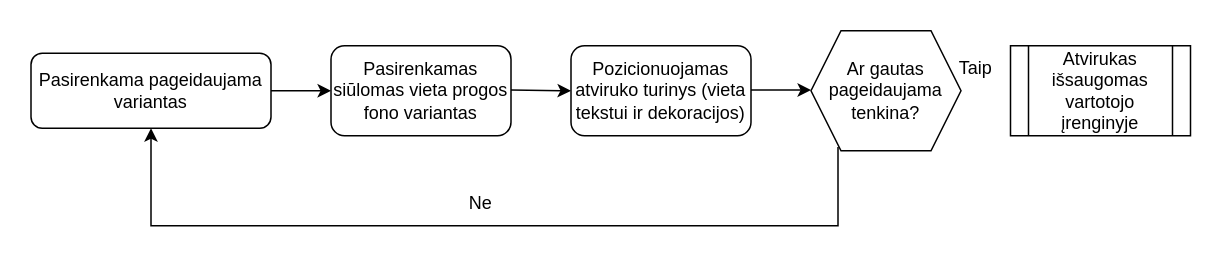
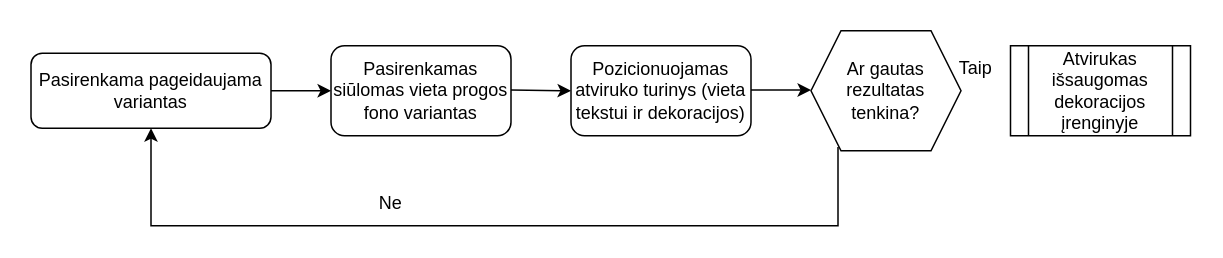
  <mxCell id="0" />
  <mxCell id="1" parent="0" />
  <mxCell id="2" value="Pasirenkama pageidaujama variantas" style="rounded=1;whiteSpace=wrap;html=1;fontSize=12;glass=0;strokeWidth=1;shadow=0;" parent="1" vertex="1"><mxGeometry x="20" y="35" width="160" height="50" as="geometry" /></mxCell>
  <mxCell id="3" value="Pasirenkamas siūlomas vieta progos fono variantas" style="rounded=1;whiteSpace=wrap;html=1;" parent="1" vertex="1"><mxGeometry x="220" y="30" width="120" height="60" as="geometry" /></mxCell>
  <mxCell id="4" value="Pozicionuojamas atviruko turinys (vieta tekstui ir dekoracijos)" style="rounded=1;whiteSpace=wrap;html=1;" parent="1" vertex="1"><mxGeometry x="380" y="30" width="120" height="60" as="geometry" /></mxCell>
- <mxCell id="5" value="Ar gautas pageidaujama tenkina?" style="shape=hexagon;perimeter=hexagonPerimeter2;whiteSpace=wrap;html=1;fixedSize=1;" parent="1" vertex="1"><mxGeometry x="540" y="20" width="100" height="80" as="geometry" /></mxCell>
- <mxCell id="6" value="Atvirukas išsaugomas vartotojo įrenginyje" style="shape=process;whiteSpace=wrap;html=1;backgroundOutline=1;" parent="1" vertex="1"><mxGeometry x="673" y="30" width="120" height="60" as="geometry" /></mxCell>
+ <mxCell id="5" value="Ar gautas rezultatas tenkina?" style="shape=hexagon;perimeter=hexagonPerimeter2;whiteSpace=wrap;html=1;fixedSize=1;" parent="1" vertex="1"><mxGeometry x="540" y="20" width="100" height="80" as="geometry" /></mxCell>
+ <mxCell id="6" value="Atvirukas išsaugomas dekoracijos įrenginyje" style="shape=process;whiteSpace=wrap;html=1;backgroundOutline=1;" parent="1" vertex="1"><mxGeometry x="673" y="30" width="120" height="60" as="geometry" /></mxCell>
  <mxCell id="7" value="" style="endArrow=classic;html=1;rounded=0;entryX=0;entryY=0.5;entryDx=0;entryDy=0;" parent="1" target="3" edge="1"><mxGeometry width="50" height="50" relative="1" as="geometry"><mxPoint x="180" y="60" as="sourcePoint" /><mxPoint x="230" y="10" as="targetPoint" /></mxGeometry></mxCell>
  <mxCell id="8" value="" style="endArrow=classic;html=1;rounded=0;" parent="1" edge="1"><mxGeometry width="50" height="50" relative="1" as="geometry"><mxPoint x="340" y="59.5" as="sourcePoint" /><mxPoint x="380" y="60" as="targetPoint" /></mxGeometry></mxCell>
  <mxCell id="9" value="" style="endArrow=classic;html=1;rounded=0;" parent="1" edge="1"><mxGeometry width="50" height="50" relative="1" as="geometry"><mxPoint x="500" y="59.5" as="sourcePoint" /><mxPoint x="540" y="59.5" as="targetPoint" /></mxGeometry></mxCell>
  <mxCell id="10" value="" style="endArrow=classic;html=1;rounded=0;exitX=0.18;exitY=0.968;exitDx=0;exitDy=0;exitPerimeter=0;entryX=0.5;entryY=1;entryDx=0;entryDy=0;" parent="1" source="5" target="2" edge="1"><mxGeometry width="50" height="50" relative="1" as="geometry"><mxPoint x="490" y="150" as="sourcePoint" /><mxPoint x="80" y="150" as="targetPoint" /><Array as="points"><mxPoint x="558" y="150" /><mxPoint x="100" y="150" /></Array></mxGeometry></mxCell>
- <mxCell id="11" value="Ne" style="text;html=1;strokeColor=none;fillColor=none;align=center;verticalAlign=middle;whiteSpace=wrap;rounded=0;" parent="1" vertex="1"><mxGeometry x="290" y="120" width="60" height="30" as="geometry" /></mxCell>
+ <mxCell id="11" value="Ne" style="text;html=1;strokeColor=none;fillColor=none;align=center;verticalAlign=middle;whiteSpace=wrap;rounded=0;" parent="1" vertex="1"><mxGeometry x="230" y="120" width="60" height="30" as="geometry" /></mxCell>
  <mxCell id="12" value="Taip" style="text;html=1;strokeColor=none;fillColor=none;align=center;verticalAlign=middle;whiteSpace=wrap;rounded=0;rotation=0;" parent="1" vertex="1"><mxGeometry x="620" y="30" width="60" height="30" as="geometry" /></mxCell>
